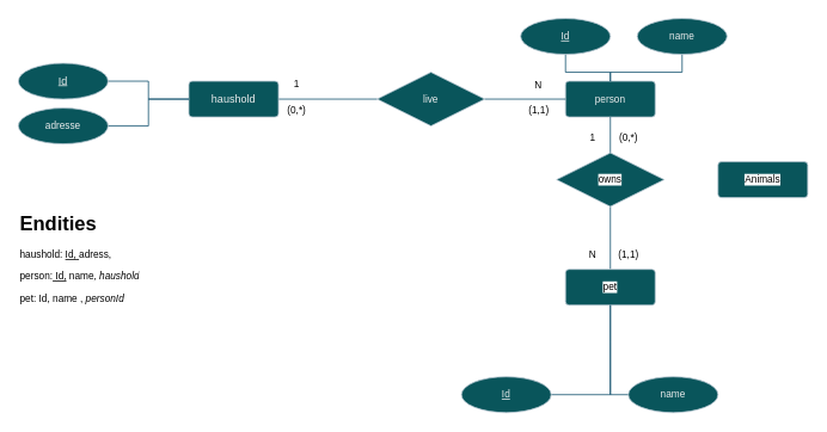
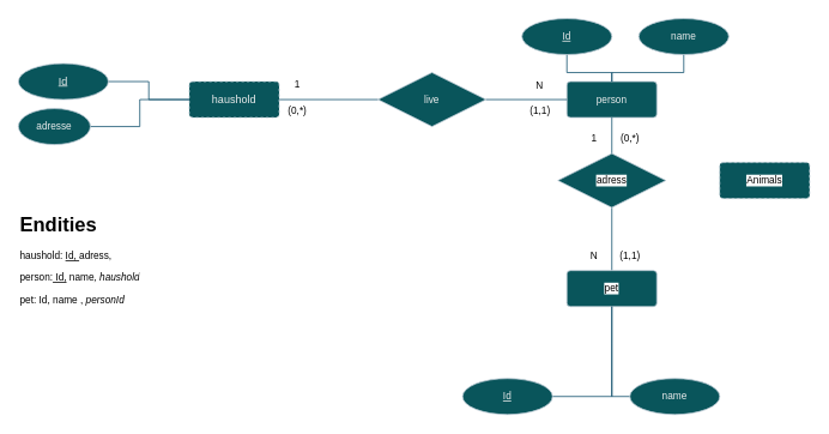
  <mxCell id="0" />
  <mxCell id="1" parent="0" />
  <mxCell id="2" style="edgeStyle=orthogonalEdgeStyle;shape=connector;rounded=0;orthogonalLoop=1;jettySize=auto;html=1;entryX=0;entryY=0.5;entryDx=0;entryDy=0;strokeColor=#0B4D6A;align=center;verticalAlign=middle;fontFamily=Helvetica;fontSize=11;fontColor=default;labelBackgroundColor=none;startFill=0;endArrow=none;" edge="1" parent="1" source="3" target="11"><mxGeometry relative="1" as="geometry" /></mxCell>
- <mxCell id="3" value="haushold" style="rounded=1;arcSize=10;whiteSpace=wrap;html=1;align=center;labelBackgroundColor=none;fillColor=#09555B;strokeColor=#BAC8D3;fontColor=#EEEEEE;" vertex="1" parent="1"><mxGeometry x="210" y="90" width="100" height="40" as="geometry" /></mxCell>
+ <mxCell id="3" value="haushold" style="rounded=1;arcSize=10;whiteSpace=wrap;html=1;align=center;labelBackgroundColor=none;fillColor=#09555B;strokeColor=#BAC8D3;fontColor=#EEEEEE;dashed=1;" vertex="1" parent="1"><mxGeometry x="210" y="90" width="100" height="40" as="geometry" /></mxCell>
  <mxCell id="4" style="edgeStyle=orthogonalEdgeStyle;rounded=0;orthogonalLoop=1;jettySize=auto;html=1;entryX=0;entryY=0.5;entryDx=0;entryDy=0;endArrow=none;startFill=0;labelBackgroundColor=none;strokeColor=#0B4D6A;fontColor=default;" edge="1" parent="1" source="5" target="3"><mxGeometry relative="1" as="geometry" /></mxCell>
  <mxCell id="5" value="Id" style="ellipse;whiteSpace=wrap;html=1;align=center;fontStyle=4;labelBackgroundColor=none;fillColor=#09555B;strokeColor=#BAC8D3;fontColor=#EEEEEE;" vertex="1" parent="1"><mxGeometry x="20" y="70" width="100" height="40" as="geometry" /></mxCell>
  <mxCell id="6" style="edgeStyle=orthogonalEdgeStyle;shape=connector;rounded=0;orthogonalLoop=1;jettySize=auto;html=1;entryX=0;entryY=0.5;entryDx=0;entryDy=0;strokeColor=#0B4D6A;align=center;verticalAlign=middle;fontFamily=Helvetica;fontSize=11;fontColor=default;labelBackgroundColor=none;startFill=0;endArrow=none;" edge="1" parent="1" source="7" target="3"><mxGeometry relative="1" as="geometry" /></mxCell>
- <mxCell id="7" value="adresse" style="ellipse;whiteSpace=wrap;html=1;align=center;fontFamily=Helvetica;fontSize=11;fontColor=#EEEEEE;labelBackgroundColor=none;fillColor=#09555B;strokeColor=#BAC8D3;" vertex="1" parent="1"><mxGeometry x="20" y="120" width="100" height="40" as="geometry" /></mxCell>
+ <mxCell id="7" value="adresse" style="ellipse;whiteSpace=wrap;html=1;align=center;fontFamily=Helvetica;fontSize=11;fontColor=#EEEEEE;labelBackgroundColor=none;fillColor=#09555B;strokeColor=#BAC8D3;" vertex="1" parent="1"><mxGeometry x="20" y="120" width="80" height="40" as="geometry" /></mxCell>
  <mxCell id="8" style="edgeStyle=orthogonalEdgeStyle;shape=connector;rounded=0;orthogonalLoop=1;jettySize=auto;html=1;entryX=0.5;entryY=0;entryDx=0;entryDy=0;strokeColor=#0B4D6A;align=center;verticalAlign=middle;fontFamily=Helvetica;fontSize=11;fontColor=default;labelBackgroundColor=default;startFill=0;endArrow=none;" edge="1" parent="1" source="18" target="16"><mxGeometry relative="1" as="geometry" /></mxCell>
  <mxCell id="9" value="person" style="rounded=1;arcSize=10;whiteSpace=wrap;html=1;align=center;fontFamily=Helvetica;fontSize=11;fontColor=#EEEEEE;labelBackgroundColor=none;fillColor=#09555B;strokeColor=#BAC8D3;" vertex="1" parent="1"><mxGeometry x="630" y="90" width="100" height="40" as="geometry" /></mxCell>
  <mxCell id="10" style="edgeStyle=orthogonalEdgeStyle;shape=connector;rounded=0;orthogonalLoop=1;jettySize=auto;html=1;exitX=1;exitY=0.5;exitDx=0;exitDy=0;entryX=0;entryY=0.5;entryDx=0;entryDy=0;strokeColor=#0B4D6A;align=center;verticalAlign=middle;fontFamily=Helvetica;fontSize=11;fontColor=default;labelBackgroundColor=none;startFill=0;endArrow=none;" edge="1" parent="1" source="11" target="9"><mxGeometry relative="1" as="geometry" /></mxCell>
  <mxCell id="11" value="live" style="shape=rhombus;perimeter=rhombusPerimeter;whiteSpace=wrap;html=1;align=center;fontFamily=Helvetica;fontSize=11;fontColor=#EEEEEE;labelBackgroundColor=none;fillColor=#09555B;strokeColor=#BAC8D3;" vertex="1" parent="1"><mxGeometry x="420" y="80" width="120" height="60" as="geometry" /></mxCell>
  <mxCell id="12" style="edgeStyle=orthogonalEdgeStyle;rounded=0;orthogonalLoop=1;jettySize=auto;html=1;entryX=0.5;entryY=0;entryDx=0;entryDy=0;strokeColor=#0B4D6A;endArrow=none;startFill=0;" edge="1" parent="1" source="13" target="9"><mxGeometry relative="1" as="geometry"><Array as="points"><mxPoint x="760" y="80" /><mxPoint x="680" y="80" /></Array></mxGeometry></mxCell>
  <mxCell id="13" value="name" style="ellipse;whiteSpace=wrap;html=1;align=center;fontFamily=Helvetica;fontSize=11;fontColor=#EEEEEE;labelBackgroundColor=none;fillColor=#09555B;strokeColor=#BAC8D3;" vertex="1" parent="1"><mxGeometry x="710" y="20" width="100" height="40" as="geometry" /></mxCell>
  <mxCell id="14" style="edgeStyle=orthogonalEdgeStyle;rounded=0;orthogonalLoop=1;jettySize=auto;html=1;entryX=0.5;entryY=0;entryDx=0;entryDy=0;strokeColor=#0B4D6A;endArrow=none;startFill=0;exitX=0.5;exitY=1;exitDx=0;exitDy=0;" edge="1" parent="1" source="15" target="9"><mxGeometry relative="1" as="geometry"><Array as="points"><mxPoint x="630" y="80" /><mxPoint x="680" y="80" /></Array></mxGeometry></mxCell>
  <mxCell id="15" value="Id" style="ellipse;whiteSpace=wrap;html=1;align=center;fontStyle=4;fontFamily=Helvetica;fontSize=11;fontColor=#EEEEEE;labelBackgroundColor=none;fillColor=#09555B;strokeColor=#BAC8D3;" vertex="1" parent="1"><mxGeometry x="580" y="20" width="100" height="40" as="geometry" /></mxCell>
  <mxCell id="16" value="pet" style="rounded=1;arcSize=10;whiteSpace=wrap;html=1;align=center;strokeColor=#BAC8D3;fontFamily=Helvetica;fontSize=11;fontColor=default;labelBackgroundColor=default;fillColor=#09555B;" vertex="1" parent="1"><mxGeometry x="630" y="300" width="100" height="40" as="geometry" /></mxCell>
  <mxCell id="17" value="" style="edgeStyle=orthogonalEdgeStyle;shape=connector;rounded=0;orthogonalLoop=1;jettySize=auto;html=1;entryX=0.5;entryY=0;entryDx=0;entryDy=0;strokeColor=#0B4D6A;align=center;verticalAlign=middle;fontFamily=Helvetica;fontSize=11;fontColor=default;labelBackgroundColor=default;startFill=0;endArrow=none;" edge="1" parent="1" source="9" target="18"><mxGeometry relative="1" as="geometry"><mxPoint x="680" y="130" as="sourcePoint" /><mxPoint x="680" y="300" as="targetPoint" /></mxGeometry></mxCell>
- <mxCell id="18" value="owns" style="shape=rhombus;perimeter=rhombusPerimeter;whiteSpace=wrap;html=1;align=center;strokeColor=#BAC8D3;fontFamily=Helvetica;fontSize=11;fontColor=default;labelBackgroundColor=default;fillColor=#09555B;" vertex="1" parent="1"><mxGeometry x="620" y="170" width="120" height="60" as="geometry" /></mxCell>
+ <mxCell id="18" value="adress" style="shape=rhombus;perimeter=rhombusPerimeter;whiteSpace=wrap;html=1;align=center;strokeColor=#BAC8D3;fontFamily=Helvetica;fontSize=11;fontColor=default;labelBackgroundColor=default;fillColor=#09555B;" vertex="1" parent="1"><mxGeometry x="620" y="170" width="120" height="60" as="geometry" /></mxCell>
  <mxCell id="19" style="edgeStyle=orthogonalEdgeStyle;shape=connector;rounded=0;orthogonalLoop=1;jettySize=auto;html=1;strokeColor=#0B4D6A;align=center;verticalAlign=middle;fontFamily=Helvetica;fontSize=11;fontColor=default;labelBackgroundColor=default;startFill=0;endArrow=none;" edge="1" parent="1" source="20"><mxGeometry relative="1" as="geometry"><mxPoint x="680" y="340" as="targetPoint" /></mxGeometry></mxCell>
  <mxCell id="20" value="name" style="ellipse;whiteSpace=wrap;html=1;align=center;fontFamily=Helvetica;fontSize=11;fontColor=#EEEEEE;labelBackgroundColor=none;fillColor=#09555B;strokeColor=#BAC8D3;" vertex="1" parent="1"><mxGeometry x="700" y="420" width="100" height="40" as="geometry" /></mxCell>
  <mxCell id="21" style="edgeStyle=orthogonalEdgeStyle;shape=connector;rounded=0;orthogonalLoop=1;jettySize=auto;html=1;entryX=0.5;entryY=1;entryDx=0;entryDy=0;strokeColor=#0B4D6A;align=center;verticalAlign=middle;fontFamily=Helvetica;fontSize=11;fontColor=default;labelBackgroundColor=default;startFill=0;endArrow=none;" edge="1" parent="1" source="22" target="16"><mxGeometry relative="1" as="geometry" /></mxCell>
  <mxCell id="22" value="Id" style="ellipse;whiteSpace=wrap;html=1;align=center;fontStyle=4;fontFamily=Helvetica;fontSize=11;fontColor=#EEEEEE;labelBackgroundColor=none;fillColor=#09555B;strokeColor=#BAC8D3;" vertex="1" parent="1"><mxGeometry x="514" y="420" width="100" height="40" as="geometry" /></mxCell>
  <mxCell id="23" value="N" style="text;html=1;align=center;verticalAlign=middle;whiteSpace=wrap;rounded=0;fontFamily=Helvetica;fontSize=11;fontColor=default;labelBackgroundColor=default;" vertex="1" parent="1"><mxGeometry x="570" y="80" width="60" height="30" as="geometry" /></mxCell>
  <mxCell id="24" value="1" style="text;html=1;align=center;verticalAlign=middle;resizable=0;points=[];autosize=1;strokeColor=none;fillColor=none;fontFamily=Helvetica;fontSize=11;fontColor=default;labelBackgroundColor=default;" vertex="1" parent="1"><mxGeometry x="315" y="78" width="30" height="30" as="geometry" /></mxCell>
  <mxCell id="25" value="N" style="text;html=1;align=center;verticalAlign=middle;resizable=0;points=[];autosize=1;strokeColor=none;fillColor=none;fontFamily=Helvetica;fontSize=11;fontColor=default;labelBackgroundColor=default;" vertex="1" parent="1"><mxGeometry x="645" y="268" width="30" height="30" as="geometry" /></mxCell>
  <mxCell id="26" value="1" style="text;html=1;align=center;verticalAlign=middle;resizable=0;points=[];autosize=1;strokeColor=none;fillColor=none;fontFamily=Helvetica;fontSize=11;fontColor=default;labelBackgroundColor=default;" vertex="1" parent="1"><mxGeometry x="645" y="138" width="30" height="30" as="geometry" /></mxCell>
  <mxCell id="27" value="(0,*)" style="text;html=1;align=center;verticalAlign=middle;resizable=0;points=[];autosize=1;strokeColor=none;fillColor=none;fontFamily=Helvetica;fontSize=11;fontColor=default;labelBackgroundColor=default;" vertex="1" parent="1"><mxGeometry x="310" y="108" width="40" height="30" as="geometry" /></mxCell>
  <mxCell id="28" value="(1,1)" style="text;html=1;align=center;verticalAlign=middle;resizable=0;points=[];autosize=1;strokeColor=none;fillColor=none;fontFamily=Helvetica;fontSize=11;fontColor=default;labelBackgroundColor=default;" vertex="1" parent="1"><mxGeometry x="575" y="108" width="50" height="30" as="geometry" /></mxCell>
  <mxCell id="29" value="(0,*)" style="text;html=1;align=center;verticalAlign=middle;resizable=0;points=[];autosize=1;strokeColor=none;fillColor=none;fontFamily=Helvetica;fontSize=11;fontColor=default;labelBackgroundColor=default;" vertex="1" parent="1"><mxGeometry x="680" y="138" width="40" height="30" as="geometry" /></mxCell>
  <mxCell id="30" value="(1,1)" style="text;html=1;align=center;verticalAlign=middle;resizable=0;points=[];autosize=1;strokeColor=none;fillColor=none;fontFamily=Helvetica;fontSize=11;fontColor=default;labelBackgroundColor=default;" vertex="1" parent="1"><mxGeometry x="675" y="268" width="50" height="30" as="geometry" /></mxCell>
  <mxCell id="31" value="&lt;h1 style=&quot;margin-top: 0px;&quot;&gt;Endities&lt;/h1&gt;&lt;p&gt;haushold: &lt;u&gt;Id, &lt;/u&gt;adress,&lt;/p&gt;&lt;p&gt;person:&lt;u style=&quot;&quot;&gt;&amp;nbsp;Id,&lt;/u&gt;&amp;nbsp;name&lt;i&gt;, haushold&lt;/i&gt;&lt;/p&gt;&lt;p&gt;pet: Id, name ,&lt;i&gt; personId&lt;/i&gt;&lt;/p&gt;" style="text;html=1;whiteSpace=wrap;overflow=hidden;rounded=0;fontFamily=Helvetica;fontSize=11;fontColor=default;labelBackgroundColor=default;" vertex="1" parent="1"><mxGeometry x="20" y="230" width="180" height="120" as="geometry" /></mxCell>
- <mxCell id="32" value="Animals" style="rounded=1;arcSize=10;whiteSpace=wrap;html=1;align=center;strokeColor=#BAC8D3;fontFamily=Helvetica;fontSize=11;fontColor=default;labelBackgroundColor=default;fillColor=#09555B;movable=0;resizable=0;rotatable=0;deletable=0;editable=0;locked=1;connectable=0;" vertex="1" parent="1"><mxGeometry x="800" y="180" width="100" height="40" as="geometry" /></mxCell>
+ <mxCell id="32" value="Animals" style="rounded=1;arcSize=10;whiteSpace=wrap;html=1;align=center;strokeColor=#BAC8D3;fontFamily=Helvetica;fontSize=11;fontColor=default;labelBackgroundColor=default;fillColor=#09555B;movable=0;resizable=0;rotatable=0;deletable=0;editable=0;locked=1;connectable=0;dashed=1;" vertex="1" parent="1"><mxGeometry x="800" y="180" width="100" height="40" as="geometry" /></mxCell>
